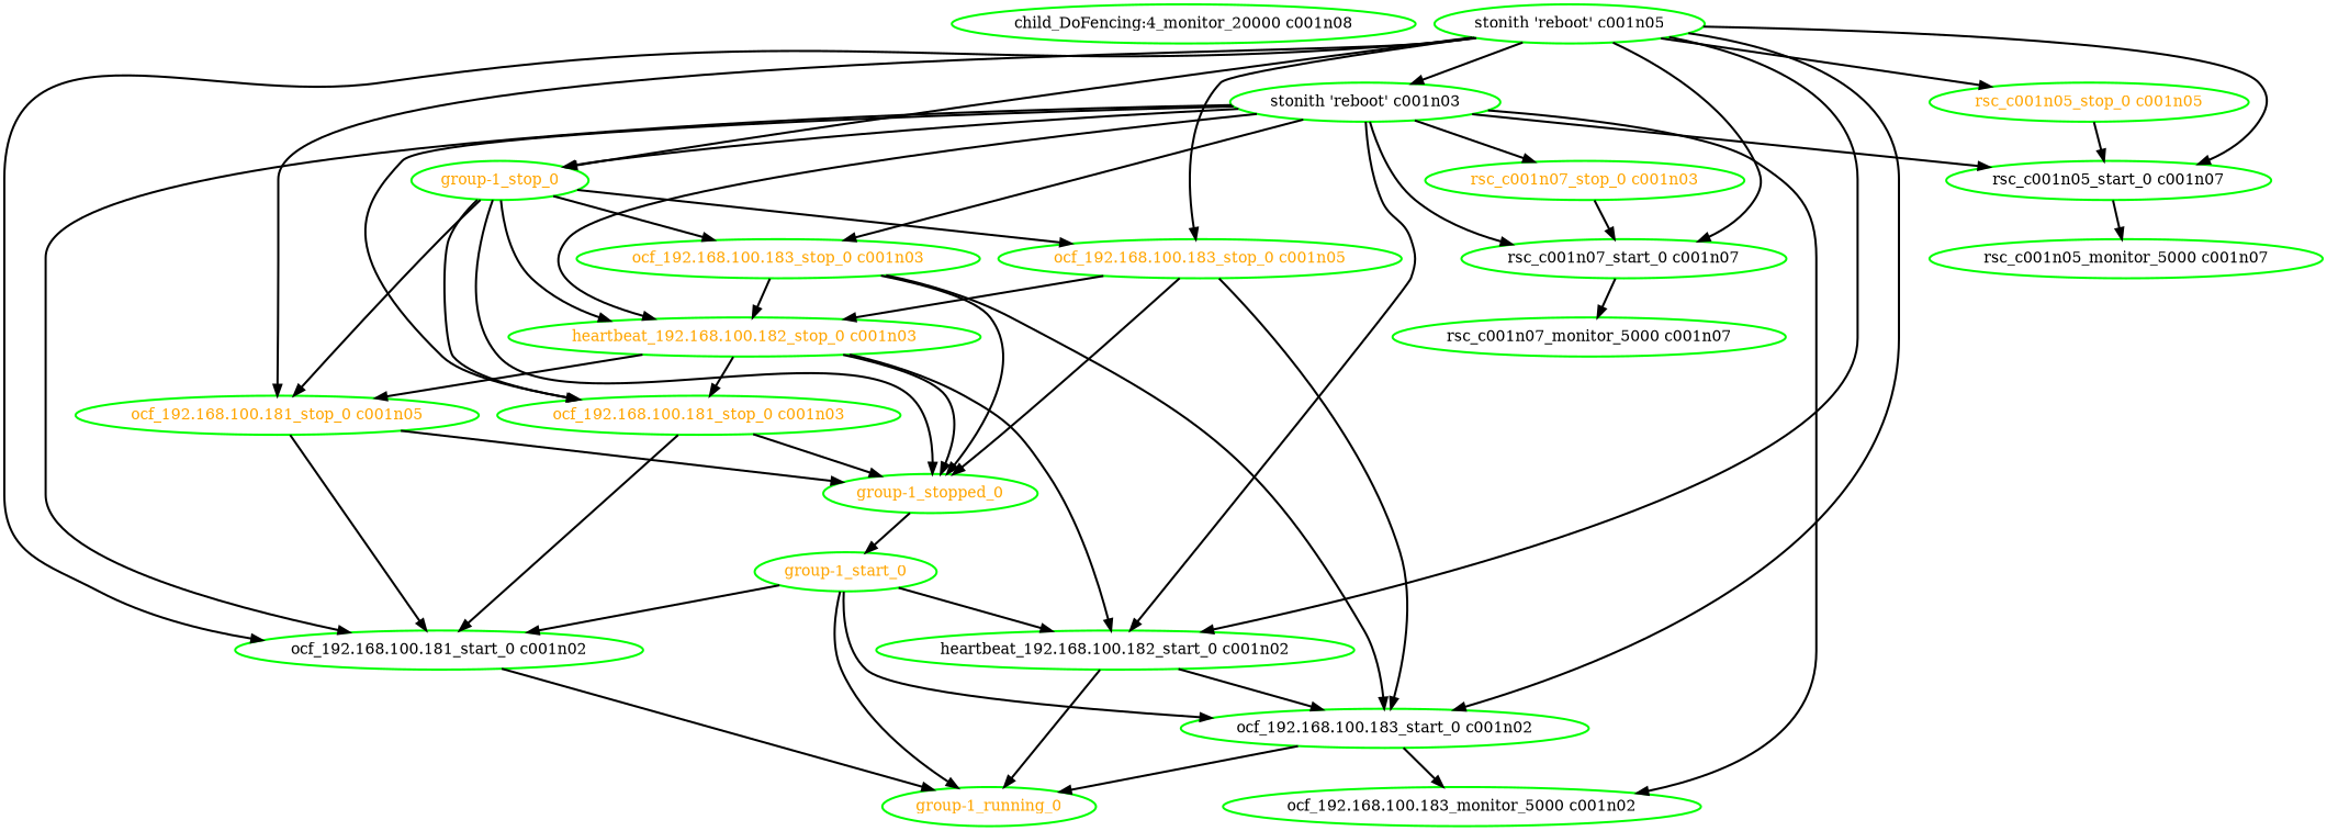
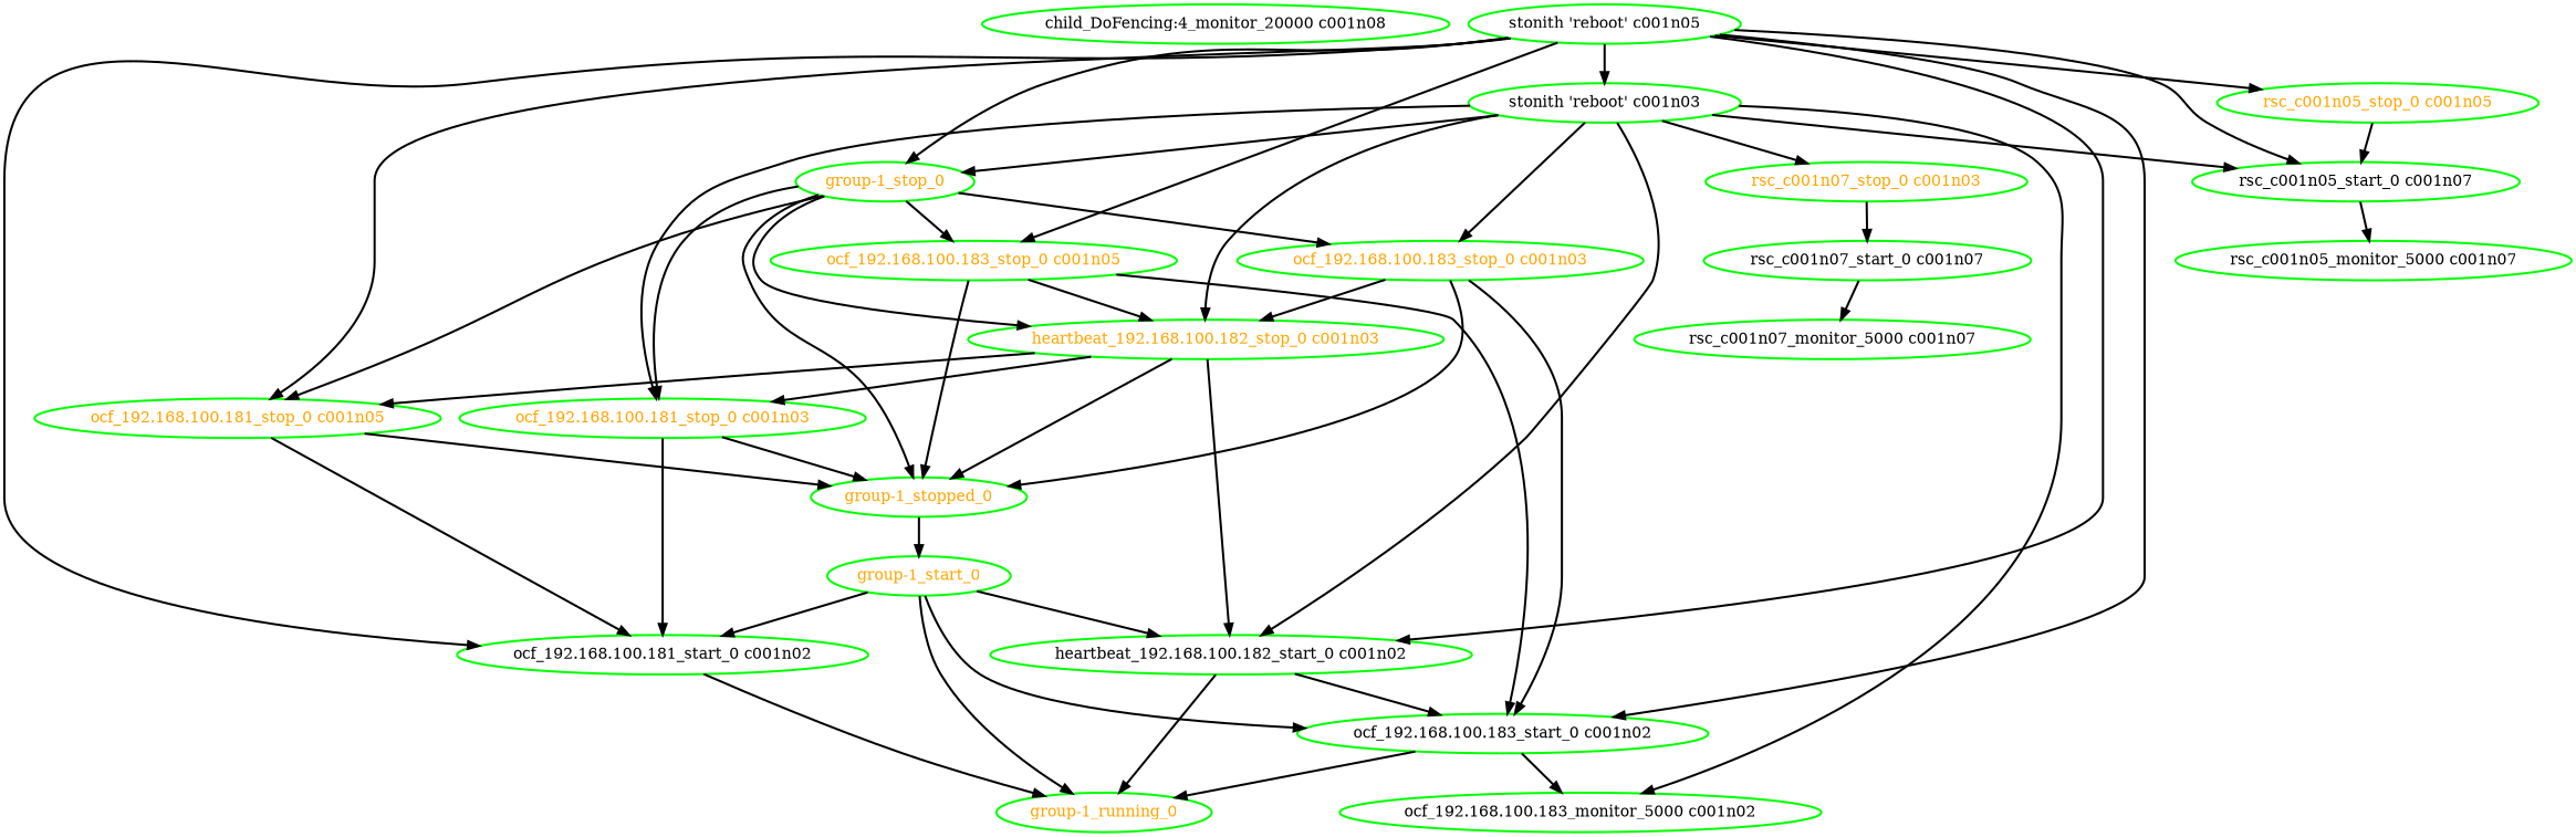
  digraph {
    node [color=green fontcolor=black style=bold]
    edge [style=bold]
    "child_DoFencing:4_monitor_20000 c001n08"
    "group-1_running_0" [fontcolor=orange]
    "group-1_start_0" [fontcolor=orange]
    "heartbeat_192.168.100.182_start_0 c001n02"
    "ocf_192.168.100.181_start_0 c001n02"
    "ocf_192.168.100.183_start_0 c001n02"
    "ocf_192.168.100.183_monitor_5000 c001n02"
    "group-1_stop_0" [fontcolor=orange]
    "group-1_stopped_0" [fontcolor=orange]
    "heartbeat_192.168.100.182_stop_0 c001n03" [fontcolor=orange]
    "ocf_192.168.100.181_stop_0 c001n03" [fontcolor=orange]
    "ocf_192.168.100.181_stop_0 c001n05" [fontcolor=orange]
    "ocf_192.168.100.183_stop_0 c001n03" [fontcolor=orange]
    "ocf_192.168.100.183_stop_0 c001n05" [fontcolor=orange]
    "rsc_c001n05_start_0 c001n07"
    "rsc_c001n05_monitor_5000 c001n07"
    "rsc_c001n05_stop_0 c001n05" [fontcolor=orange]
    "rsc_c001n07_start_0 c001n07"
    "rsc_c001n07_monitor_5000 c001n07"
    "rsc_c001n07_stop_0 c001n03" [fontcolor=orange]
    "stonith 'reboot' c001n03"
    "stonith 'reboot' c001n05"
    "group-1_start_0" -> "group-1_running_0"
    "group-1_start_0" -> "heartbeat_192.168.100.182_start_0 c001n02"
    "group-1_start_0" -> "ocf_192.168.100.181_start_0 c001n02"
    "group-1_start_0" -> "ocf_192.168.100.183_start_0 c001n02"
    "heartbeat_192.168.100.182_start_0 c001n02" -> "group-1_running_0"
    "heartbeat_192.168.100.182_start_0 c001n02" -> "ocf_192.168.100.183_start_0 c001n02"
    "ocf_192.168.100.181_start_0 c001n02" -> "group-1_running_0"
    "ocf_192.168.100.183_start_0 c001n02" -> "group-1_running_0"
    "ocf_192.168.100.183_start_0 c001n02" -> "ocf_192.168.100.183_monitor_5000 c001n02"
    "group-1_stop_0" -> "group-1_stopped_0"
    "group-1_stop_0" -> "heartbeat_192.168.100.182_stop_0 c001n03"
    "group-1_stop_0" -> "ocf_192.168.100.181_stop_0 c001n03"
    "group-1_stop_0" -> "ocf_192.168.100.181_stop_0 c001n05"
    "group-1_stop_0" -> "ocf_192.168.100.183_stop_0 c001n03"
    "group-1_stop_0" -> "ocf_192.168.100.183_stop_0 c001n05"
    "group-1_stopped_0" -> "group-1_start_0"
    "heartbeat_192.168.100.182_stop_0 c001n03" -> "heartbeat_192.168.100.182_start_0 c001n02"
    "heartbeat_192.168.100.182_stop_0 c001n03" -> "group-1_stopped_0"
    "heartbeat_192.168.100.182_stop_0 c001n03" -> "ocf_192.168.100.181_stop_0 c001n03"
    "heartbeat_192.168.100.182_stop_0 c001n03" -> "ocf_192.168.100.181_stop_0 c001n05"
    "ocf_192.168.100.181_stop_0 c001n03" -> "ocf_192.168.100.181_start_0 c001n02"
    "ocf_192.168.100.181_stop_0 c001n03" -> "group-1_stopped_0"
    "ocf_192.168.100.181_stop_0 c001n05" -> "ocf_192.168.100.181_start_0 c001n02"
    "ocf_192.168.100.181_stop_0 c001n05" -> "group-1_stopped_0"
    "ocf_192.168.100.183_stop_0 c001n03" -> "ocf_192.168.100.183_start_0 c001n02"
    "ocf_192.168.100.183_stop_0 c001n03" -> "group-1_stopped_0"
    "ocf_192.168.100.183_stop_0 c001n03" -> "heartbeat_192.168.100.182_stop_0 c001n03"
    "ocf_192.168.100.183_stop_0 c001n05" -> "ocf_192.168.100.183_start_0 c001n02"
    "ocf_192.168.100.183_stop_0 c001n05" -> "group-1_stopped_0"
    "ocf_192.168.100.183_stop_0 c001n05" -> "heartbeat_192.168.100.182_stop_0 c001n03"
    "rsc_c001n05_start_0 c001n07" -> "rsc_c001n05_monitor_5000 c001n07"
    "rsc_c001n05_stop_0 c001n05" -> "rsc_c001n05_start_0 c001n07"
    "rsc_c001n07_start_0 c001n07" -> "rsc_c001n07_monitor_5000 c001n07"
    "rsc_c001n07_stop_0 c001n03" -> "rsc_c001n07_start_0 c001n07"
    "stonith 'reboot' c001n03" -> "heartbeat_192.168.100.182_start_0 c001n02"
-   "stonith 'reboot' c001n03" -> "ocf_192.168.100.181_start_0 c001n02"
    "stonith 'reboot' c001n03" -> "ocf_192.168.100.183_monitor_5000 c001n02"
    "stonith 'reboot' c001n03" -> "group-1_stop_0"
    "stonith 'reboot' c001n03" -> "heartbeat_192.168.100.182_stop_0 c001n03"
    "stonith 'reboot' c001n03" -> "ocf_192.168.100.181_stop_0 c001n03"
    "stonith 'reboot' c001n03" -> "ocf_192.168.100.183_stop_0 c001n03"
    "stonith 'reboot' c001n03" -> "rsc_c001n05_start_0 c001n07"
-   "stonith 'reboot' c001n03" -> "rsc_c001n07_start_0 c001n07"
    "stonith 'reboot' c001n03" -> "rsc_c001n07_stop_0 c001n03"
    "stonith 'reboot' c001n05" -> "heartbeat_192.168.100.182_start_0 c001n02"
    "stonith 'reboot' c001n05" -> "ocf_192.168.100.181_start_0 c001n02"
    "stonith 'reboot' c001n05" -> "ocf_192.168.100.183_start_0 c001n02"
    "stonith 'reboot' c001n05" -> "group-1_stop_0"
    "stonith 'reboot' c001n05" -> "ocf_192.168.100.181_stop_0 c001n05"
    "stonith 'reboot' c001n05" -> "ocf_192.168.100.183_stop_0 c001n05"
    "stonith 'reboot' c001n05" -> "rsc_c001n05_start_0 c001n07"
    "stonith 'reboot' c001n05" -> "rsc_c001n05_stop_0 c001n05"
-   "stonith 'reboot' c001n05" -> "rsc_c001n07_start_0 c001n07"
    "stonith 'reboot' c001n05" -> "stonith 'reboot' c001n03"
  }
